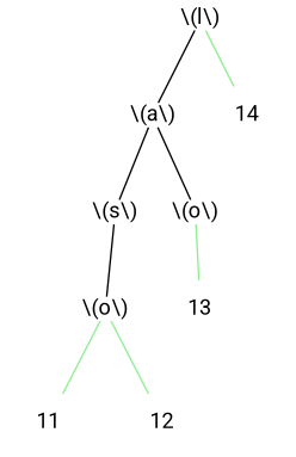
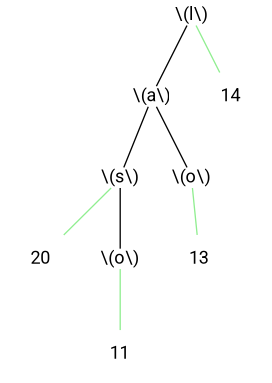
  graph {
    fontname=Roboto
    node [fontname=Roboto shape=plain]
    edge [fontname=Roboto color=lightgreen]
    n1 [label="\\(l\\)"]
    n2 [label="\\(a\\)"]
    n3 [label=14 shape=none]
    n4 [label="\\(s\\)"]
    n5 [label="\\(o\\)"]
+   20 [shape=none]
    n7 [label="\\(o\\)"]
    13 [shape=none]
    11 [shape=none]
-   12 [shape=none]
    n1 -- n2 [color=""]
    n1 -- n3
    n2 -- n4 [color=""]
    n2 -- n5 [color=""]
+   n4 -- 20
    n4 -- n7 [color=""]
    n5 -- 13
    n7 -- 11
-   n7 -- 12
  }
